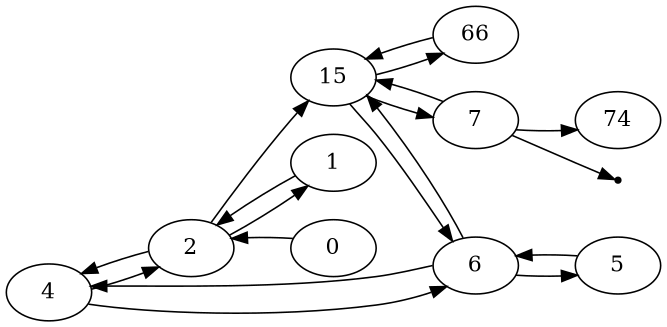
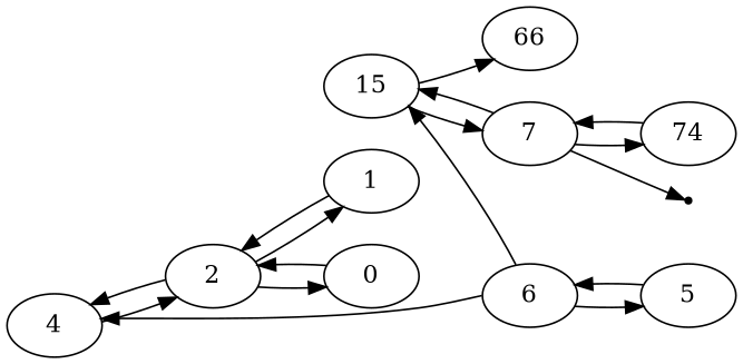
  digraph {
    rankdir=LR
    4
    2
    6
    1
    n5 [label=0]
    5
    15
    7
    n9 [label=66]
    null697755327 [shape=point]
    n11 [label=74]
    4 -> 2
-   4 -> 6
    2 -> 4
    2 -> 1
-   2 -> 15
+   2 -> n5
    6 -> 4
    6 -> 5
    6 -> 15
    1 -> 2
    n5 -> 2
    5 -> 6
-   15 -> 6
    15 -> 7
    15 -> n9
    7 -> 15
    7 -> null697755327
    7 -> n11
-   n9 -> 15
+   n11 -> 7
  }
